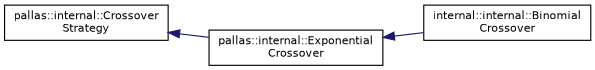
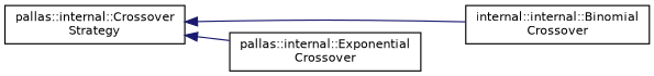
  digraph {
    rankdir=LR
    node [color=black fillcolor=white fontname=Helvetica fontsize=10 shape=record style=filled]
    edge [color=midnightblue dir=back fontname=Helvetica fontsize=10 labelfontname=Helvetica labelfontsize=10 style=solid]
    n1 [height=0.2 label="pallas::internal::Crossover\lStrategy" width=0.4]
    n2 [height=0.2 label="internal::internal::Binomial\lCrossover" width=0.4]
    n3 [height=0.2 label="pallas::internal::Exponential\lCrossover" width=0.4]
-   n3 -> n2
+   n1 -> n2
    n1 -> n3
  }
